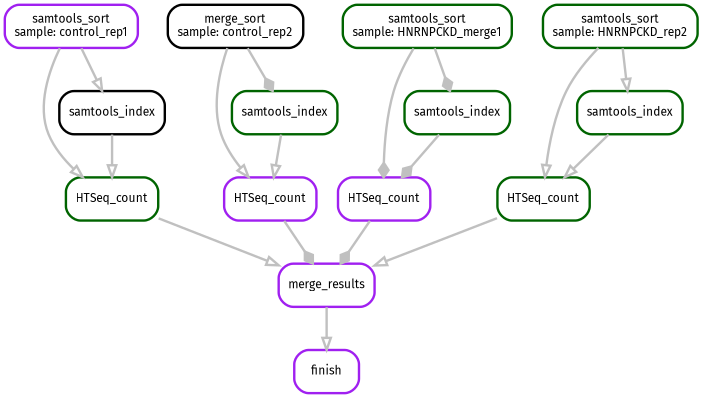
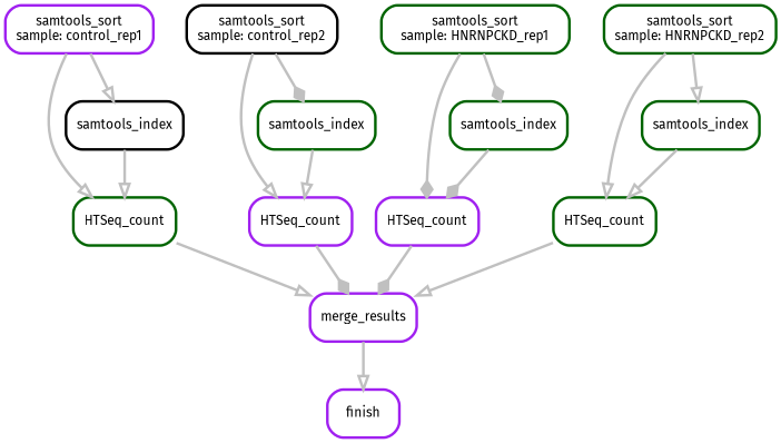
  digraph {
    bgcolor=white
    fontname="Fira Sans"
    node [color=darkgreen fontname="Fira Sans" fontsize=10 penwidth=2 shape=box style=rounded]
    edge [arrowhead=onormal color=grey fontname="Fira Sans" penwidth=2]
    n1 [color=purple label=finish]
    n2 [color=purple label=merge_results]
    n3 [label=HTSeq_count]
    n4 [color=purple label="samtools_sort\nsample: control_rep1"]
    n5 [color=black label=samtools_index]
    n6 [color=purple label=HTSeq_count]
-   n7 [color=black label="merge_sort\nsample: control_rep2"]
+   n7 [color=black label="samtools_sort\nsample: control_rep2"]
    n8 [label=samtools_index]
    n9 [color=purple label=HTSeq_count]
-   n10 [label="samtools_sort\nsample: HNRNPCKD_merge1"]
+   n10 [label="samtools_sort\nsample: HNRNPCKD_rep1"]
    n11 [label=samtools_index]
    n12 [label=HTSeq_count]
    n13 [label="samtools_sort\nsample: HNRNPCKD_rep2"]
    n14 [label=samtools_index]
    n2 -> n1
    n3 -> n2
    n4 -> n3
    n4 -> n5
    n5 -> n3
    n6 -> n2 [arrowhead=diamond]
    n7 -> n6
    n7 -> n8 [arrowhead=diamond]
    n8 -> n6
    n9 -> n2 [arrowhead=diamond]
    n10 -> n9 [arrowhead=diamond]
    n10 -> n11 [arrowhead=diamond]
    n11 -> n9 [arrowhead=diamond]
    n12 -> n2
    n13 -> n12
    n13 -> n14
    n14 -> n12
  }
